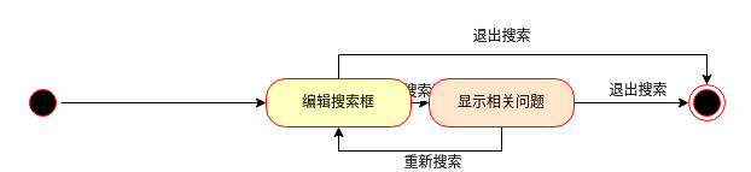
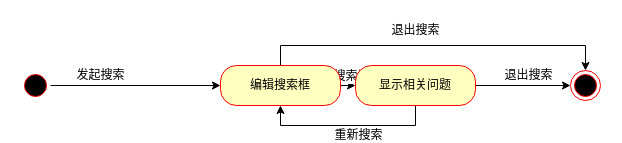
  <mxCell id="0" />
  <mxCell id="1" parent="0" />
  <mxCell id="2" style="edgeStyle=orthogonalEdgeStyle;rounded=0;orthogonalLoop=1;jettySize=auto;html=1;exitX=1;exitY=0.5;exitDx=0;exitDy=0;entryX=0;entryY=0.5;entryDx=0;entryDy=0;" edge="1" parent="1" source="3" target="7"><mxGeometry relative="1" as="geometry" /></mxCell>
  <mxCell id="3" value="" style="ellipse;html=1;shape=startState;fillColor=#000000;strokeColor=#ff0000;" vertex="1" parent="1"><mxGeometry x="20" y="70" width="30" height="30" as="geometry" /></mxCell>
  <mxCell id="4" style="edgeStyle=orthogonalEdgeStyle;rounded=0;orthogonalLoop=1;jettySize=auto;html=1;exitX=1;exitY=0.5;exitDx=0;exitDy=0;entryX=0;entryY=0.5;entryDx=0;entryDy=0;" edge="1" parent="1" source="7" target="11"><mxGeometry relative="1" as="geometry" /></mxCell>
  <mxCell id="5" value="搜索问题" style="text;html=1;align=center;verticalAlign=middle;resizable=0;points=[];labelBackgroundColor=#ffffff;" vertex="1" connectable="0" parent="4"><mxGeometry x="-0.149" y="11" relative="1" as="geometry"><mxPoint x="10" y="1" as="offset" /></mxGeometry></mxCell>
  <mxCell id="6" style="edgeStyle=orthogonalEdgeStyle;rounded=0;orthogonalLoop=1;jettySize=auto;html=1;exitX=0.5;exitY=0;exitDx=0;exitDy=0;entryX=0.5;entryY=0;entryDx=0;entryDy=0;" edge="1" parent="1" source="7" target="12"><mxGeometry relative="1" as="geometry" /></mxCell>
  <mxCell id="7" value="编辑搜索框" style="rounded=1;whiteSpace=wrap;html=1;arcSize=40;fontColor=#000000;fillColor=#ffffc0;strokeColor=#ff0000;" vertex="1" parent="1"><mxGeometry x="220" y="65" width="120" height="40" as="geometry" /></mxCell>
  <mxCell id="8" style="edgeStyle=orthogonalEdgeStyle;rounded=0;orthogonalLoop=1;jettySize=auto;html=1;exitX=1;exitY=0.5;exitDx=0;exitDy=0;entryX=0;entryY=0.5;entryDx=0;entryDy=0;" edge="1" parent="1" source="11" target="12"><mxGeometry relative="1" as="geometry" /></mxCell>
  <mxCell id="9" style="edgeStyle=orthogonalEdgeStyle;rounded=0;orthogonalLoop=1;jettySize=auto;html=1;exitX=0.5;exitY=1;exitDx=0;exitDy=0;entryX=0.5;entryY=1;entryDx=0;entryDy=0;" edge="1" parent="1" source="11" target="7"><mxGeometry relative="1" as="geometry" /></mxCell>
  <mxCell id="10" value="重新搜索" style="text;html=1;align=center;verticalAlign=middle;resizable=0;points=[];labelBackgroundColor=#ffffff;" vertex="1" connectable="0" parent="9"><mxGeometry x="0.186" y="9" relative="1" as="geometry"><mxPoint x="26" as="offset" /></mxGeometry></mxCell>
- <mxCell id="11" value="显示相关问题" style="rounded=1;whiteSpace=wrap;html=1;arcSize=40;fontColor=#000000;fillColor=#ffe6cc;strokeColor=#ff0000;" vertex="1" parent="1"><mxGeometry x="355" y="65" width="120" height="40" as="geometry" /></mxCell>
+ <mxCell id="11" value="显示相关问题" style="rounded=1;whiteSpace=wrap;html=1;arcSize=40;fontColor=#000000;fillColor=#ffffc0;strokeColor=#ff0000;" vertex="1" parent="1"><mxGeometry x="355" y="65" width="120" height="40" as="geometry" /></mxCell>
  <mxCell id="12" value="" style="ellipse;html=1;shape=endState;fillColor=#000000;strokeColor=#ff0000;" vertex="1" parent="1"><mxGeometry x="570" y="70" width="30" height="30" as="geometry" /></mxCell>
+ <mxCell id="13" value="发起搜索" style="text;html=1;align=center;verticalAlign=middle;resizable=0;points=[];autosize=1;" vertex="1" parent="1"><mxGeometry x="70" y="65" width="60" height="20" as="geometry" /></mxCell>
  <mxCell id="14" value="退出搜索" style="text;html=1;align=center;verticalAlign=middle;resizable=0;points=[];autosize=1;" vertex="1" parent="1"><mxGeometry x="498" y="65" width="60" height="20" as="geometry" /></mxCell>
  <mxCell id="15" value="退出搜索" style="text;html=1;align=center;verticalAlign=middle;resizable=0;points=[];autosize=1;" vertex="1" parent="1"><mxGeometry x="385" y="20" width="60" height="20" as="geometry" /></mxCell>
